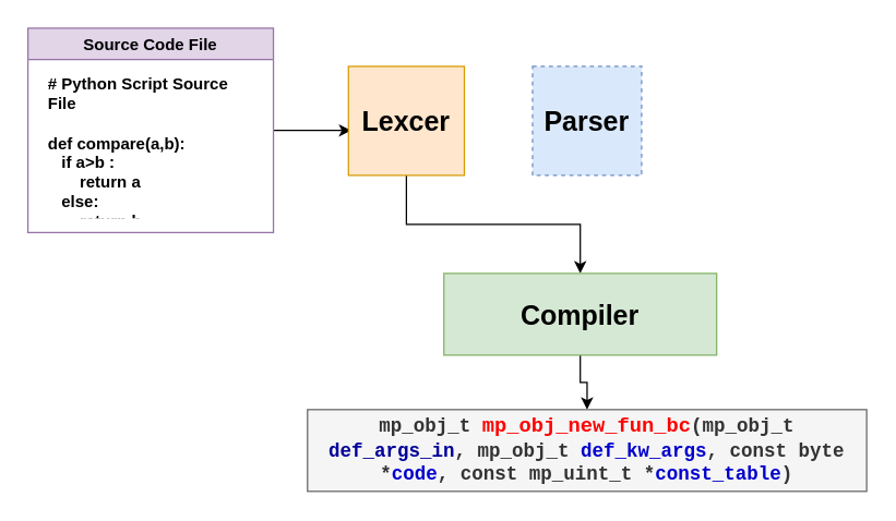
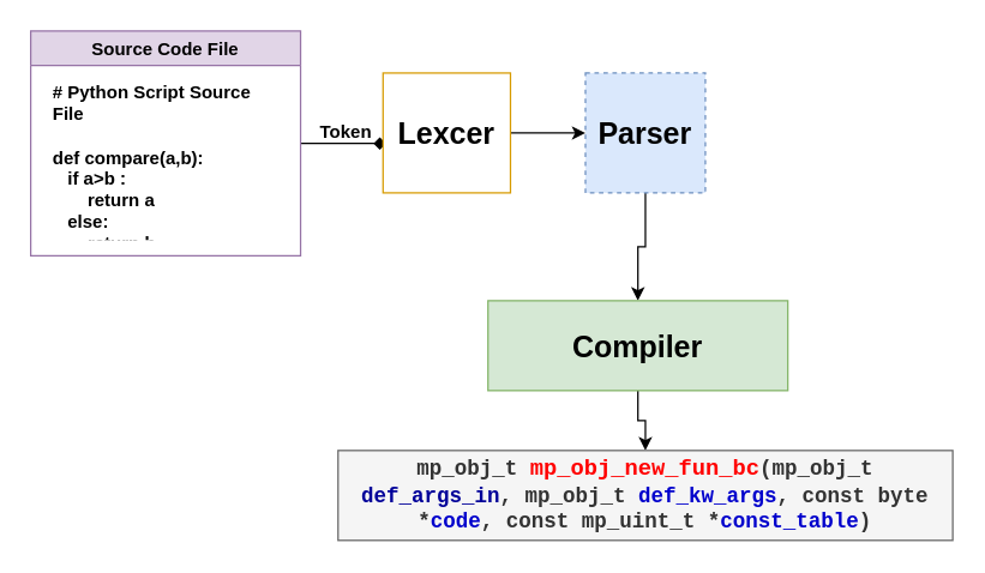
  <mxCell id="0" />
  <mxCell id="1" parent="0" />
- <mxCell id="2" style="edgeStyle=orthogonalEdgeStyle;rounded=0;orthogonalLoop=1;jettySize=auto;html=1;entryX=0.024;entryY=0.588;entryDx=0;entryDy=0;entryPerimeter=0;" edge="1" parent="1" source="3" target="6"><mxGeometry relative="1" as="geometry" /></mxCell>
+ <mxCell id="2" style="edgeStyle=orthogonalEdgeStyle;rounded=0;orthogonalLoop=1;jettySize=auto;html=1;entryX=0.024;entryY=0.588;entryDx=0;entryDy=0;entryPerimeter=0;endArrow=diamond;" edge="1" parent="1" source="3" target="6"><mxGeometry relative="1" as="geometry" /></mxCell>
  <mxCell id="3" value="Source Code File" style="swimlane;fillColor=#e1d5e7;strokeColor=#9673a6;startSize=23;" vertex="1" parent="1"><mxGeometry x="20" y="20" width="180" height="150" as="geometry" /></mxCell>
  <mxCell id="4" value="&lt;div&gt;&lt;br&gt;&lt;/div&gt;&lt;div&gt;# Python Script Source File&lt;/div&gt;&lt;div&gt;&lt;br&gt;&lt;/div&gt;&lt;div&gt;def compare(a,b):&lt;/div&gt;&lt;div&gt;&amp;nbsp;&amp;nbsp; if a&amp;gt;b :&lt;/div&gt;&lt;div&gt;&amp;nbsp;&amp;nbsp;&amp;nbsp;&amp;nbsp;&amp;nbsp;&amp;nbsp; return a&lt;/div&gt;&lt;div&gt;&amp;nbsp;&amp;nbsp; else:&lt;/div&gt;&lt;div&gt;&amp;nbsp;&amp;nbsp;&amp;nbsp;&amp;nbsp;&amp;nbsp;&amp;nbsp; return b&lt;/div&gt;&lt;div&gt;&lt;br&gt;&lt;/div&gt;&lt;div&gt;&lt;br&gt;&lt;/div&gt;" style="text;html=1;spacing=5;spacingTop=-20;whiteSpace=wrap;overflow=hidden;rounded=0;fontStyle=1" vertex="1" parent="3"><mxGeometry x="10" y="30" width="160" height="110" as="geometry" /></mxCell>
- <mxCell id="5" style="edgeStyle=orthogonalEdgeStyle;rounded=0;orthogonalLoop=1;jettySize=auto;html=1;fontSize=20;" edge="1" parent="1" source="6" target="11"><mxGeometry relative="1" as="geometry" /></mxCell>
- <mxCell id="6" value="Lexcer" style="rounded=0;whiteSpace=wrap;html=1;fontStyle=1;fontSize=20;fillColor=#ffe6cc;strokeColor=#d79b00;" vertex="1" parent="1"><mxGeometry x="255" y="48" width="85" height="80" as="geometry" /></mxCell>
+ <mxCell id="5" style="edgeStyle=orthogonalEdgeStyle;rounded=0;orthogonalLoop=1;jettySize=auto;html=1;entryX=0;entryY=0.5;entryDx=0;entryDy=0;fontSize=20;" edge="1" parent="1" source="6" target="9"><mxGeometry relative="1" as="geometry" /></mxCell>
+ <mxCell id="6" value="Lexcer" style="rounded=0;whiteSpace=wrap;html=1;fontStyle=1;fontSize=20;fillColor=#ffffff;strokeColor=#d79b00;" vertex="1" parent="1"><mxGeometry x="255" y="48" width="85" height="80" as="geometry" /></mxCell>
+ <mxCell id="7" value="Token" style="text;html=1;align=center;verticalAlign=middle;resizable=0;points=[];autosize=1;strokeColor=none;fillColor=none;fontStyle=1" vertex="1" parent="1"><mxGeometry x="205" y="78" width="50" height="20" as="geometry" /></mxCell>
+ <mxCell id="8" style="edgeStyle=orthogonalEdgeStyle;rounded=0;orthogonalLoop=1;jettySize=auto;html=1;fontSize=20;" edge="1" parent="1" source="9" target="11"><mxGeometry relative="1" as="geometry" /></mxCell>
  <mxCell id="9" value="Parser" style="whiteSpace=wrap;html=1;aspect=fixed;fontSize=20;fontStyle=1;fillColor=#dae8fc;strokeColor=#6c8ebf;dashed=1;" vertex="1" parent="1"><mxGeometry x="390" y="48" width="80" height="80" as="geometry" /></mxCell>
  <mxCell id="10" style="edgeStyle=orthogonalEdgeStyle;rounded=0;orthogonalLoop=1;jettySize=auto;html=1;entryX=0.5;entryY=0;entryDx=0;entryDy=0;fontSize=15;fontColor=#FF0000;" edge="1" parent="1" source="11" target="12"><mxGeometry relative="1" as="geometry" /></mxCell>
  <mxCell id="11" value="Compiler" style="rounded=0;whiteSpace=wrap;html=1;fontSize=20;fontStyle=1;fillColor=#d5e8d4;strokeColor=#82b366;" vertex="1" parent="1"><mxGeometry x="325" y="200" width="200" height="60" as="geometry" /></mxCell>
  <mxCell id="12" value="mp_obj_t &lt;font style=&quot;font-size: 15px&quot; color=&quot;#FF0000&quot;&gt;mp_obj_new_fun_bc&lt;/font&gt;(mp_obj_t &lt;font color=&quot;#000099&quot;&gt;def_args_in&lt;/font&gt;, mp_obj_t &lt;font color=&quot;#0000CC&quot;&gt;def_kw_args&lt;/font&gt;, const byte *&lt;font color=&quot;#0000CC&quot;&gt;code&lt;/font&gt;, const mp_uint_t *&lt;font color=&quot;#0000CC&quot;&gt;const_table&lt;/font&gt;)" style="rounded=0;whiteSpace=wrap;html=1;fontSize=14;fontStyle=1;fontFamily=Courier New;fillColor=#f5f5f5;strokeColor=#666666;fontColor=#333333;" vertex="1" parent="1"><mxGeometry x="225" y="300" width="410" height="60" as="geometry" /></mxCell>
